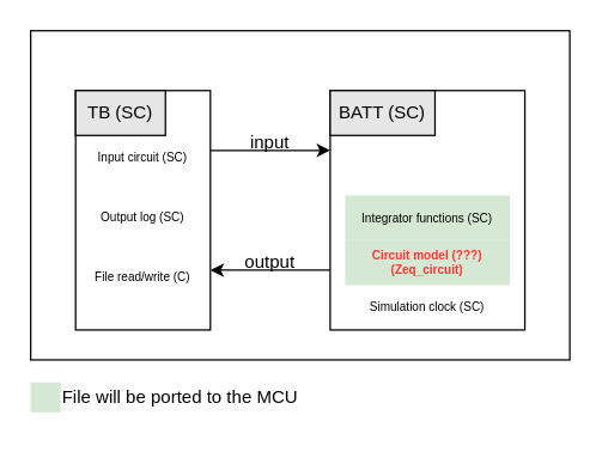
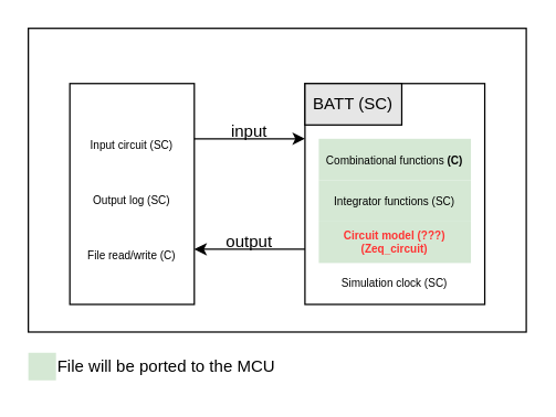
  <mxCell id="0" />
  <mxCell id="1" parent="0" />
  <mxCell id="2" value="" style="whiteSpace=wrap;html=1;" parent="1" vertex="1"><mxGeometry x="20" y="20" width="360" height="220" as="geometry" /></mxCell>
  <mxCell id="3" value="" style="whiteSpace=wrap;html=1;" parent="1" vertex="1"><mxGeometry x="50" y="60" width="90" height="160" as="geometry" /></mxCell>
- <mxCell id="4" value="TB (SC)" style="text;html=1;strokeColor=default;fillColor=#E6E6E6;align=center;verticalAlign=middle;whiteSpace=wrap;rounded=0;" parent="1" vertex="1"><mxGeometry x="50" y="60" width="60" height="30" as="geometry" /></mxCell>
  <mxCell id="5" value="" style="whiteSpace=wrap;html=1;" parent="1" vertex="1"><mxGeometry x="220" y="60" width="130" height="160" as="geometry" /></mxCell>
  <mxCell id="6" value="BATT (SC)" style="text;html=1;strokeColor=default;fillColor=#E6E6E6;align=center;verticalAlign=middle;whiteSpace=wrap;rounded=0;" parent="1" vertex="1"><mxGeometry x="220" y="60" width="70" height="30" as="geometry" /></mxCell>
  <mxCell id="7" value="" style="endArrow=classic;html=1;rounded=0;exitX=1;exitY=0.25;exitDx=0;exitDy=0;entryX=0;entryY=0.25;entryDx=0;entryDy=0;" parent="1" source="3" target="5" edge="1"><mxGeometry width="50" height="50" relative="1" as="geometry"><mxPoint x="150" y="130" as="sourcePoint" /><mxPoint x="200" y="80" as="targetPoint" /></mxGeometry></mxCell>
  <mxCell id="8" value="" style="endArrow=classic;html=1;rounded=0;entryX=1;entryY=0.75;entryDx=0;entryDy=0;exitX=0;exitY=0.75;exitDx=0;exitDy=0;" parent="1" source="5" target="3" edge="1"><mxGeometry width="50" height="50" relative="1" as="geometry"><mxPoint x="220" y="160" as="sourcePoint" /><mxPoint x="270" y="110" as="targetPoint" /></mxGeometry></mxCell>
  <mxCell id="9" value="input" style="text;html=1;strokeColor=none;fillColor=none;align=center;verticalAlign=middle;whiteSpace=wrap;rounded=0;" parent="1" vertex="1"><mxGeometry x="150" y="80" width="60" height="30" as="geometry" /></mxCell>
  <mxCell id="10" value="output" style="text;html=1;strokeColor=none;fillColor=none;align=center;verticalAlign=middle;whiteSpace=wrap;rounded=0;" parent="1" vertex="1"><mxGeometry x="150" y="160" width="60" height="30" as="geometry" /></mxCell>
  <mxCell id="11" value="Input circuit (SC)" style="text;html=1;strokeColor=none;fillColor=none;align=center;verticalAlign=middle;whiteSpace=wrap;rounded=0;fontSize=8;" parent="1" vertex="1"><mxGeometry x="55" y="90" width="80" height="30" as="geometry" /></mxCell>
  <mxCell id="12" value="Output log (SC)" style="text;html=1;strokeColor=none;fillColor=none;align=center;verticalAlign=middle;whiteSpace=wrap;rounded=0;fontSize=8;" parent="1" vertex="1"><mxGeometry x="55" y="130" width="80" height="30" as="geometry" /></mxCell>
  <mxCell id="13" value="Simulation clock (SC)" style="text;html=1;strokeColor=none;fillColor=none;align=center;verticalAlign=middle;whiteSpace=wrap;rounded=0;fontSize=8;" parent="1" vertex="1"><mxGeometry x="245" y="190" width="80" height="30" as="geometry" /></mxCell>
+ <mxCell id="14" value="&lt;font style=&quot;font-size: 8px;&quot;&gt;Combinational functions &lt;b&gt;(C)&lt;/b&gt;&lt;/font&gt;" style="text;html=1;strokeColor=none;fillColor=#d5e8d4;align=center;verticalAlign=middle;whiteSpace=wrap;rounded=0;" parent="1" vertex="1"><mxGeometry x="230" y="100" width="110" height="30" as="geometry" /></mxCell>
  <mxCell id="15" value="&lt;font style=&quot;font-size: 8px;&quot;&gt;Integrator functions (SC)&lt;/font&gt;" style="text;html=1;strokeColor=none;fillColor=#d5e8d4;align=center;verticalAlign=middle;whiteSpace=wrap;rounded=0;" parent="1" vertex="1"><mxGeometry x="230" y="130" width="110" height="30" as="geometry" /></mxCell>
  <mxCell id="16" value="&lt;font style=&quot;font-size: 8px;&quot;&gt;Circuit model (???)&lt;br&gt;(Zeq_circuit)&lt;br&gt;&lt;/font&gt;" style="text;html=1;strokeColor=none;fillColor=#d5e8d4;align=center;verticalAlign=middle;whiteSpace=wrap;rounded=0;fontStyle=1;fontSize=8;fontColor=#FF3333;" parent="1" vertex="1"><mxGeometry x="230" y="160" width="110" height="30" as="geometry" /></mxCell>
  <mxCell id="17" value="" style="whiteSpace=wrap;html=1;aspect=fixed;fillColor=#d5e8d4;strokeColor=none;" parent="1" vertex="1"><mxGeometry x="20" y="255" width="20" height="20" as="geometry" /></mxCell>
  <mxCell id="18" value="File will be ported to the MCU" style="text;html=1;strokeColor=none;fillColor=none;align=center;verticalAlign=middle;whiteSpace=wrap;rounded=0;" parent="1" vertex="1"><mxGeometry x="30" y="250" width="180" height="30" as="geometry" /></mxCell>
  <mxCell id="19" value="File read/write (C)" style="text;html=1;strokeColor=none;fillColor=none;align=center;verticalAlign=middle;whiteSpace=wrap;rounded=0;fontSize=8;" vertex="1" parent="1"><mxGeometry x="55" y="170" width="80" height="30" as="geometry" /></mxCell>
